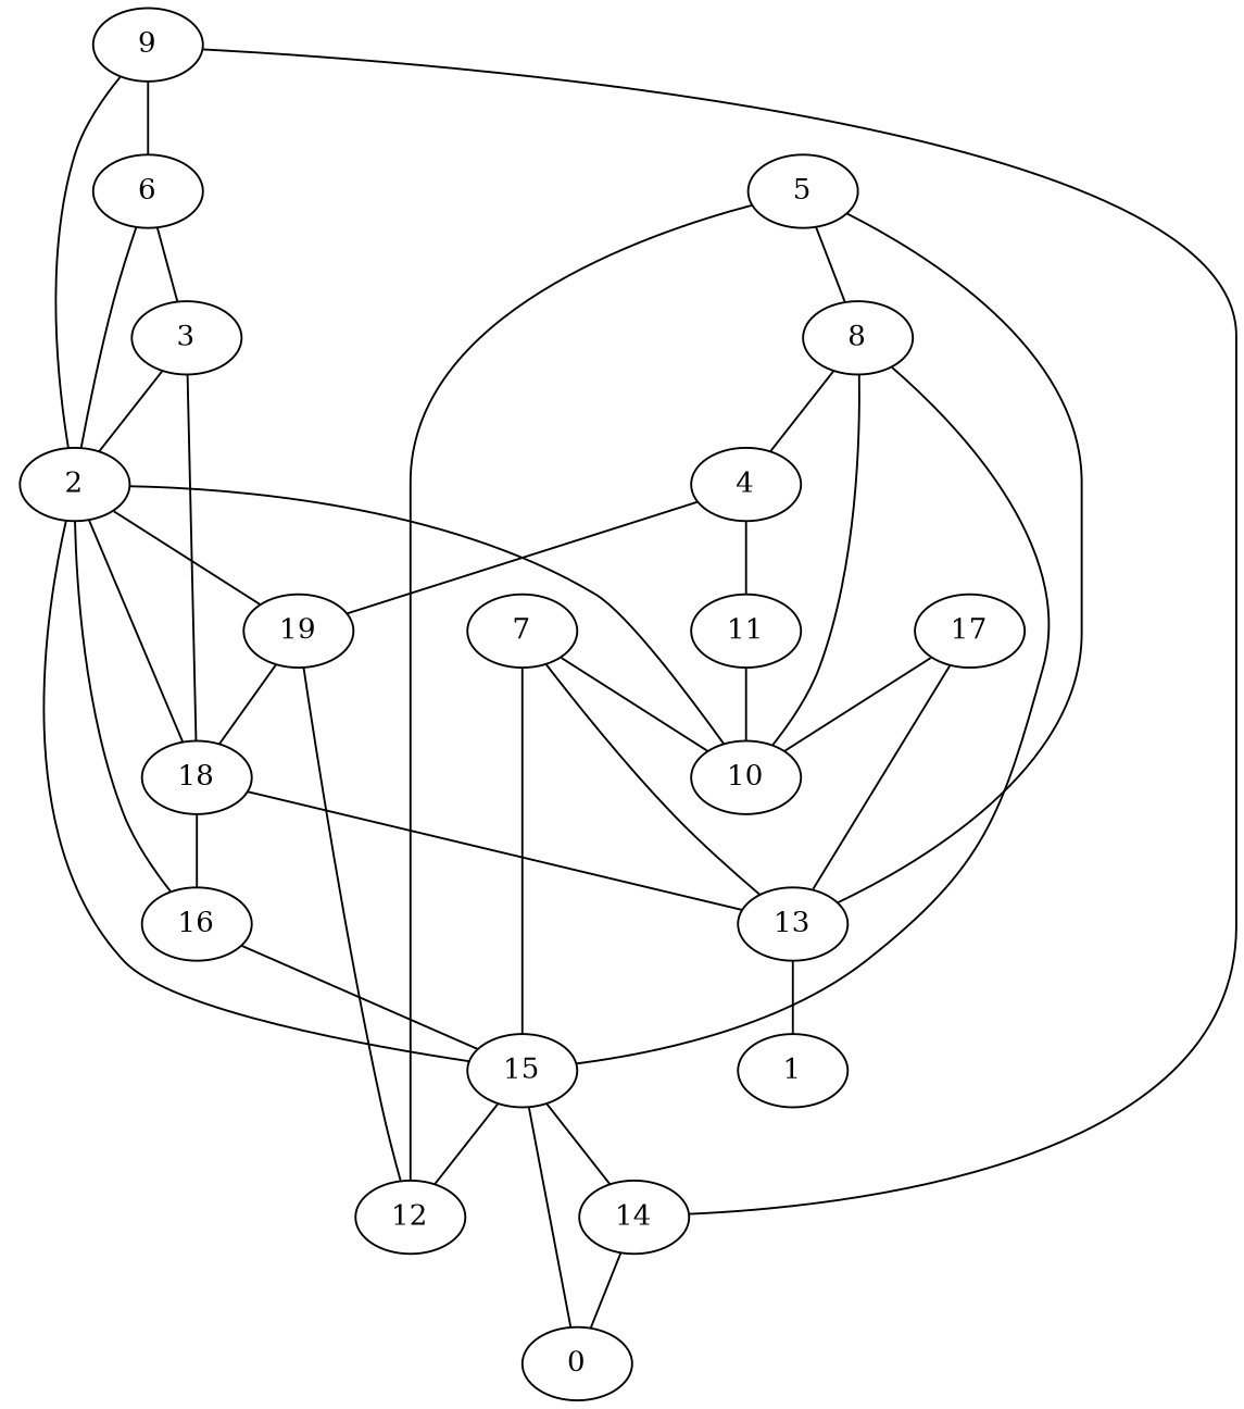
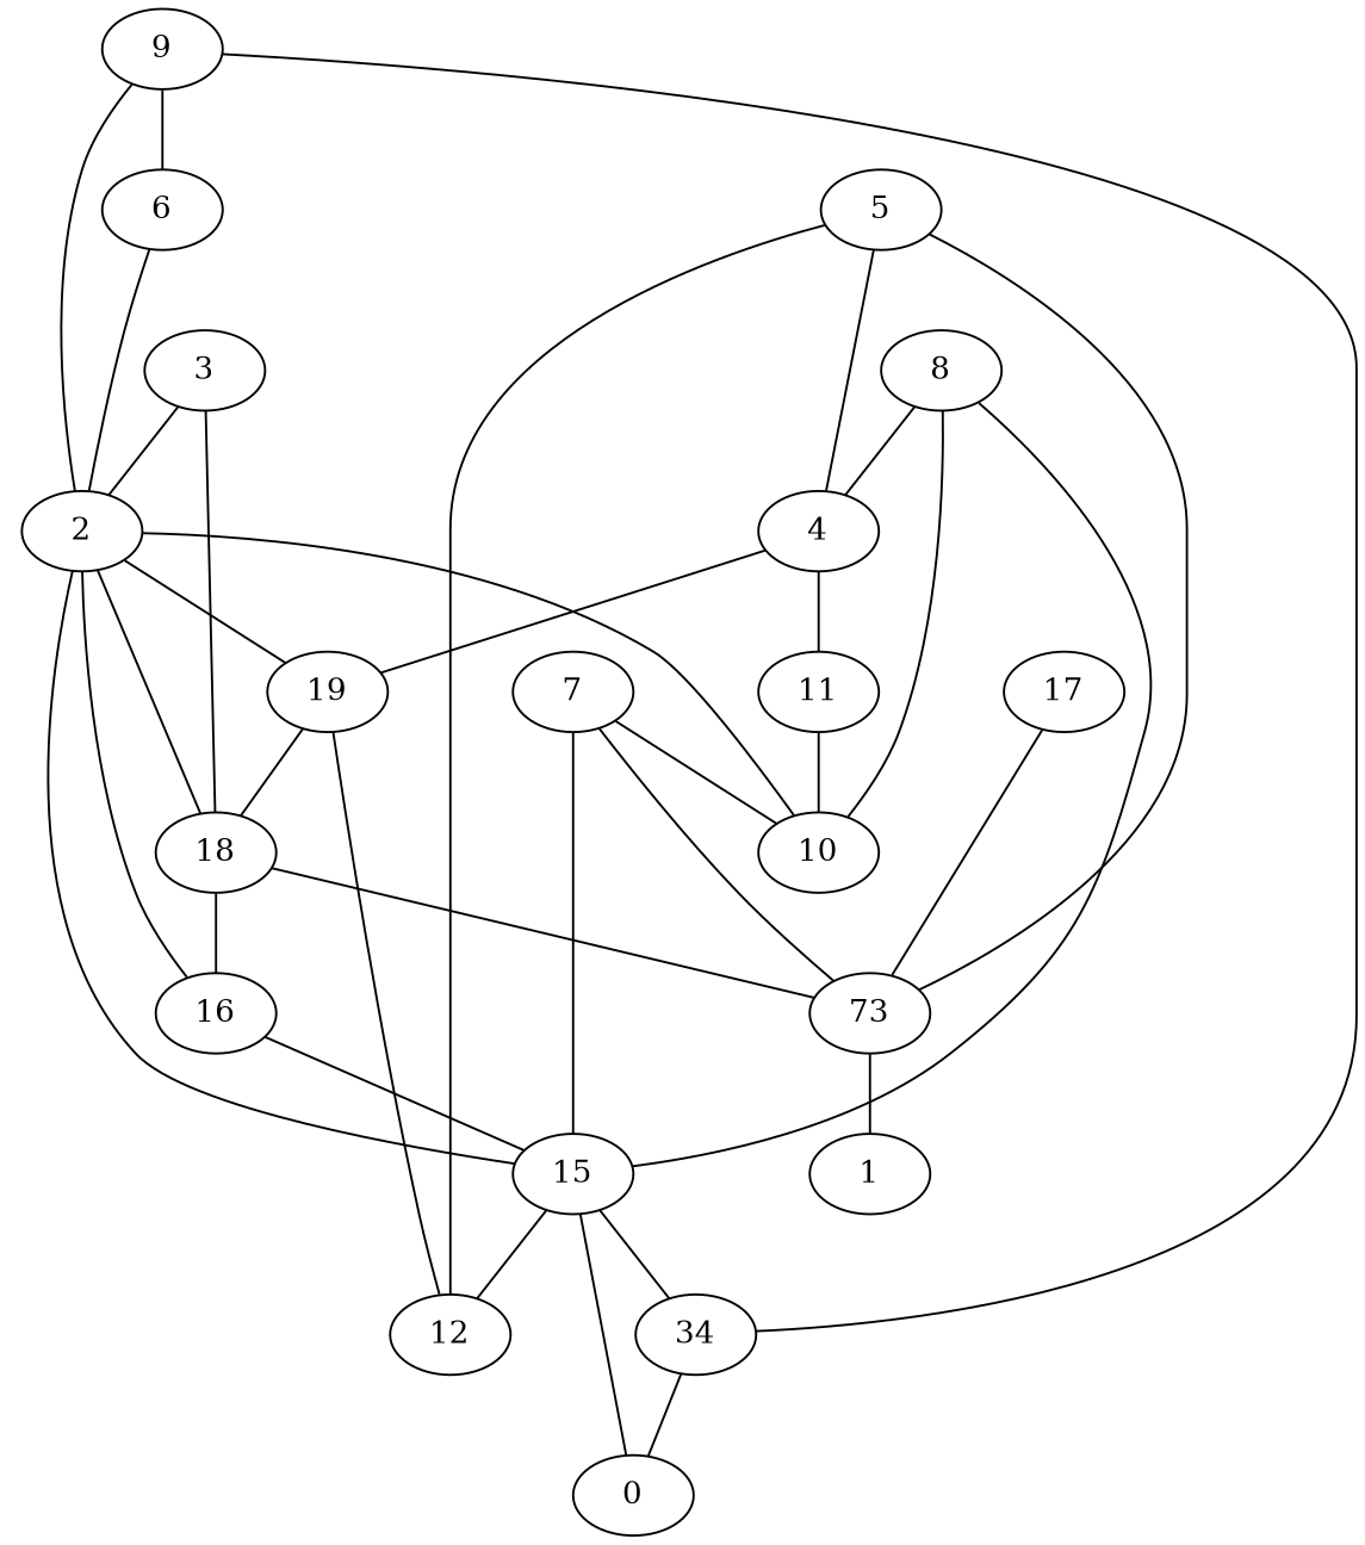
  digraph {
    edge [color=black dir=none]
    19
    12
-   13
+   13 [label=73]
    18
    1
    16
    6
    3
    2
    15
    10
-   14
+   14 [label=34]
    0
    4
    11
    8
    9
    5
    17
    7
    subgraph sub_1 {
      19
      12
      13
      18
      1
      16
      6
      3
      2
      15
      10
      14
      0
      4
      11
      8
      9
      5
      17
      7
    }
    19 -> 12
    19 -> 18
    13 -> 1
    18 -> 13
    18 -> 16
    16 -> 15
-   6 -> 3
    6 -> 2
    3 -> 18
    3 -> 2
    2 -> 19
    2 -> 18
    2 -> 16
    2 -> 15
    2 -> 10
    15 -> 12
    15 -> 14
    15 -> 0
    14 -> 0
    4 -> 19
    4 -> 11
    11 -> 10
    8 -> 15
    8 -> 10
    8 -> 4
    9 -> 6
    9 -> 2
    9 -> 14
    5 -> 12
    5 -> 13
-   5 -> 8
+   5 -> 4
    17 -> 13
-   17 -> 10
    7 -> 13
    7 -> 15
    7 -> 10
  }
